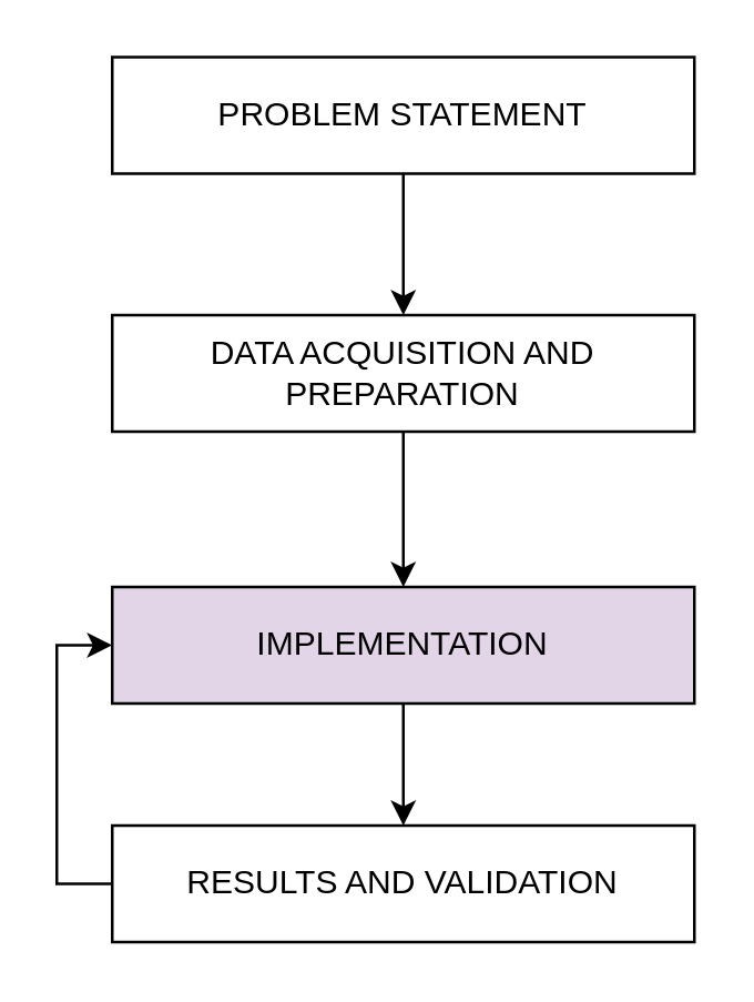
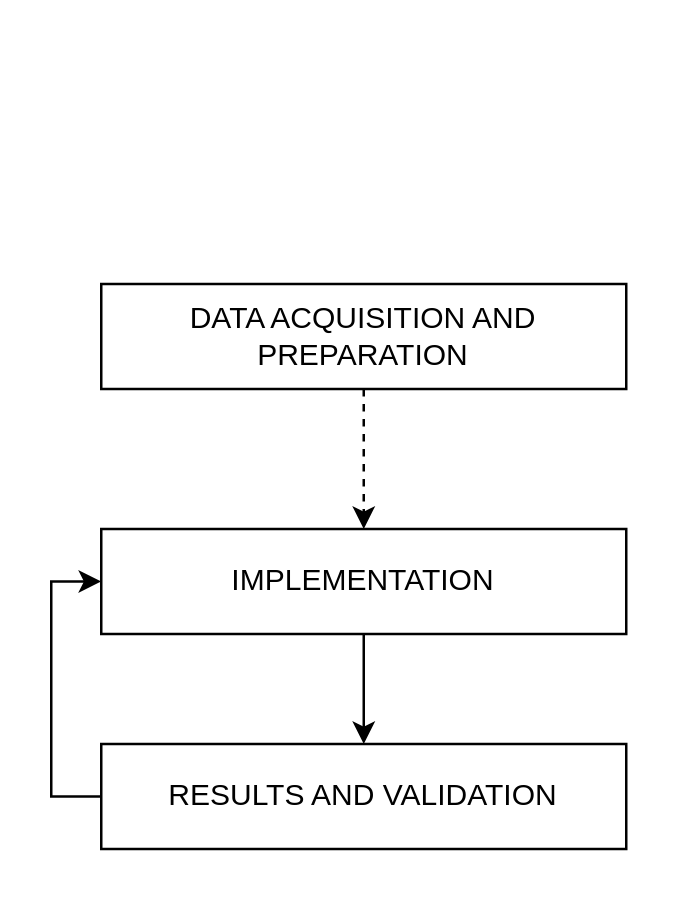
  <mxCell id="0" />
  <mxCell id="1" parent="0" />
  <mxCell id="2" style="edgeStyle=orthogonalEdgeStyle;rounded=0;orthogonalLoop=1;jettySize=auto;html=1;entryX=0.5;entryY=0;entryDx=0;entryDy=0;" edge="1" parent="1" source="3" target="9"><mxGeometry relative="1" as="geometry" /></mxCell>
- <mxCell id="3" value="IMPLEMENTATION" style="rounded=0;whiteSpace=wrap;html=1;fillColor=#e1d5e7;" vertex="1" parent="1"><mxGeometry x="40" y="211" width="210" height="42" as="geometry" /></mxCell>
- <mxCell id="4" style="edgeStyle=orthogonalEdgeStyle;rounded=0;orthogonalLoop=1;jettySize=auto;html=1;entryX=0.5;entryY=0;entryDx=0;entryDy=0;" edge="1" parent="1" source="5" target="7"><mxGeometry relative="1" as="geometry" /></mxCell>
- <mxCell id="5" value="PROBLEM STATEMENT" style="rounded=0;whiteSpace=wrap;html=1;" vertex="1" parent="1"><mxGeometry x="40" y="20" width="210" height="42" as="geometry" /></mxCell>
- <mxCell id="6" style="edgeStyle=orthogonalEdgeStyle;rounded=0;orthogonalLoop=1;jettySize=auto;html=1;entryX=0.5;entryY=0;entryDx=0;entryDy=0;" edge="1" parent="1" source="7" target="3"><mxGeometry relative="1" as="geometry" /></mxCell>
+ <mxCell id="3" value="IMPLEMENTATION" style="rounded=0;whiteSpace=wrap;html=1;" vertex="1" parent="1"><mxGeometry x="40" y="211" width="210" height="42" as="geometry" /></mxCell>
+ <mxCell id="6" style="edgeStyle=orthogonalEdgeStyle;rounded=0;orthogonalLoop=1;jettySize=auto;html=1;entryX=0.5;entryY=0;entryDx=0;entryDy=0;dashed=1;" edge="1" parent="1" source="7" target="3"><mxGeometry relative="1" as="geometry" /></mxCell>
  <mxCell id="7" value="DATA ACQUISITION AND PREPARATION" style="rounded=0;whiteSpace=wrap;html=1;" vertex="1" parent="1"><mxGeometry x="40" y="113" width="210" height="42" as="geometry" /></mxCell>
  <mxCell id="8" style="edgeStyle=orthogonalEdgeStyle;rounded=0;orthogonalLoop=1;jettySize=auto;html=1;entryX=0;entryY=0.5;entryDx=0;entryDy=0;" edge="1" parent="1" source="9" target="3"><mxGeometry relative="1" as="geometry"><Array as="points"><mxPoint x="20" y="318" /><mxPoint x="20" y="232" /></Array></mxGeometry></mxCell>
  <mxCell id="9" value="RESULTS AND VALIDATION" style="rounded=0;whiteSpace=wrap;html=1;" vertex="1" parent="1"><mxGeometry x="40" y="297" width="210" height="42" as="geometry" /></mxCell>
